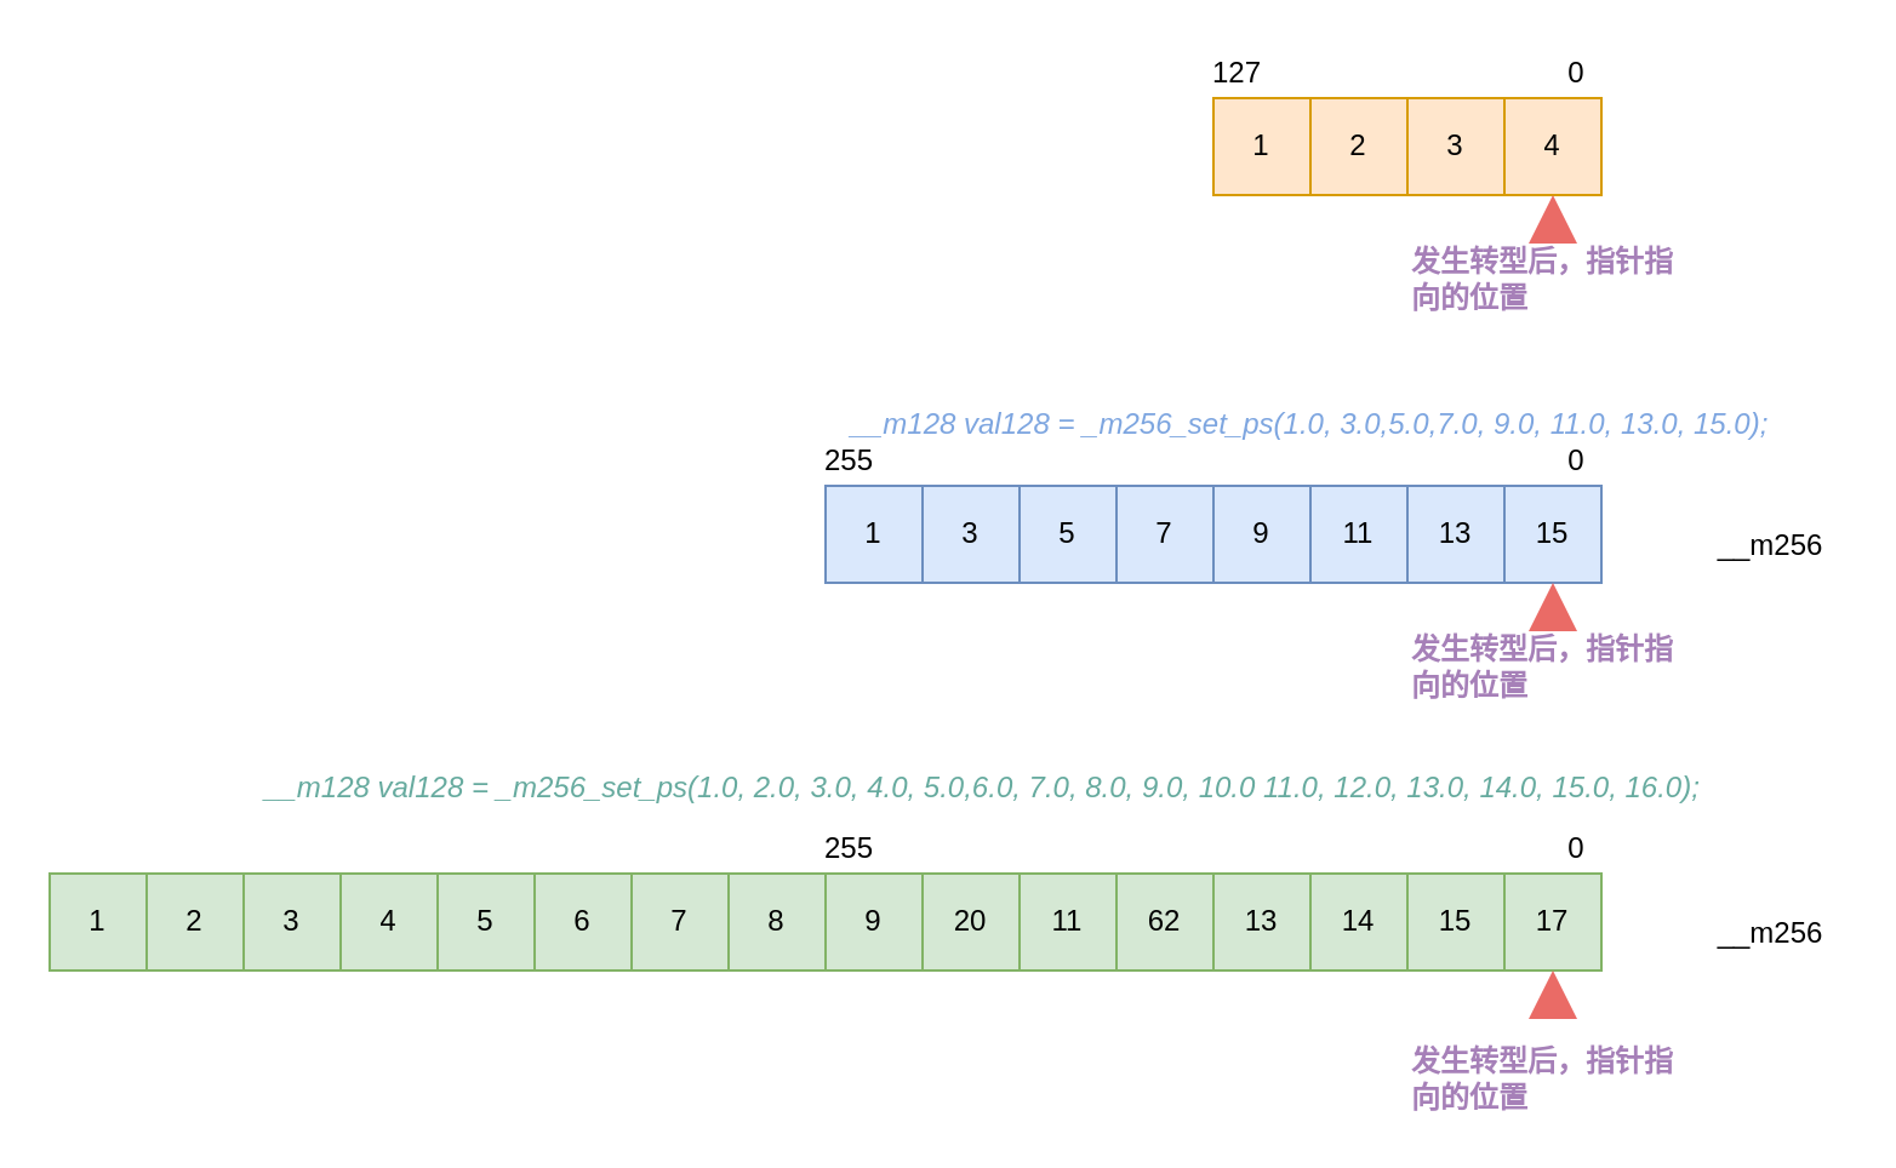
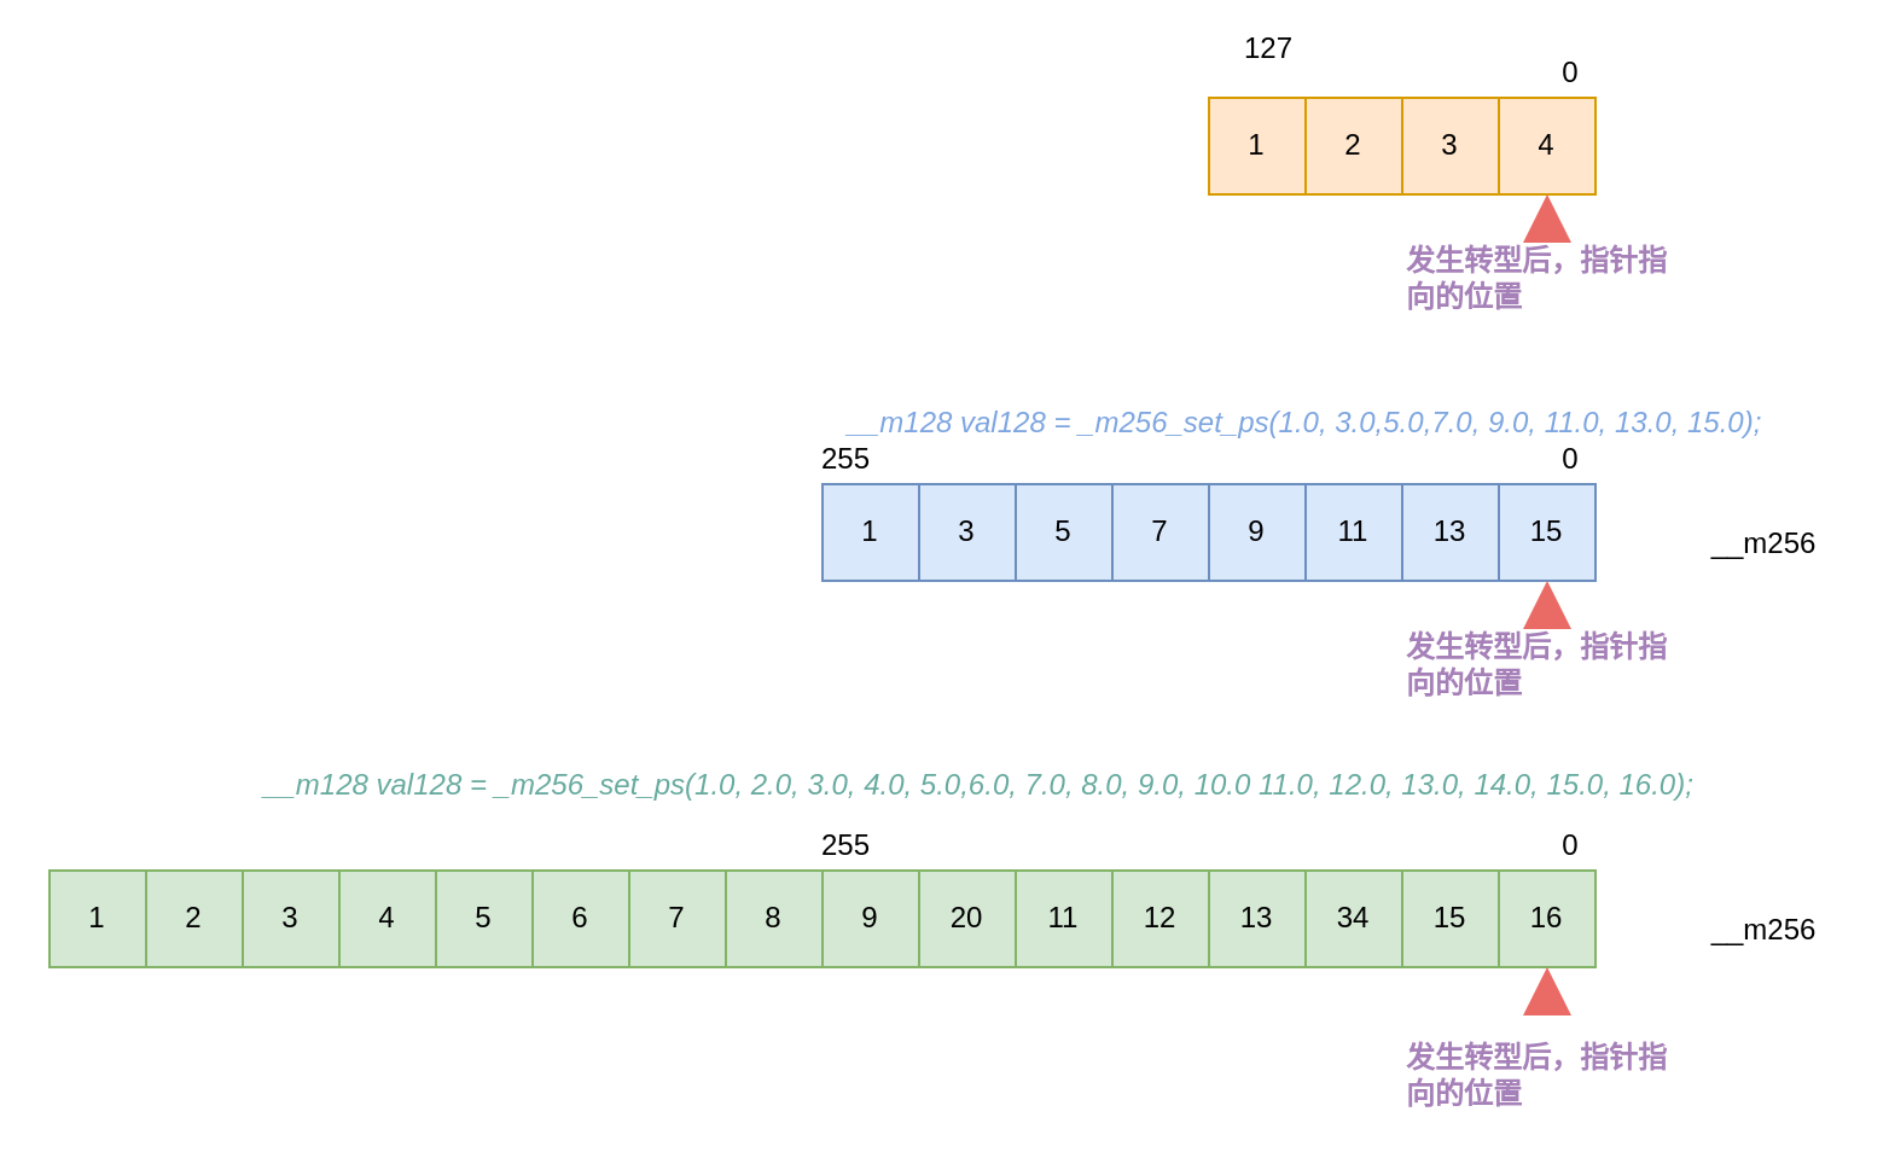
  <mxCell id="0" />
  <mxCell id="1" parent="0" />
  <mxCell id="2" value="" style="shape=table;startSize=0;container=1;collapsible=0;childLayout=tableLayout;fillColor=#ffe6cc;strokeColor=#d79b00;" vertex="1" parent="1"><mxGeometry x="500" y="40" width="160" height="40" as="geometry" /></mxCell>
  <mxCell id="3" value="" style="shape=tableRow;horizontal=0;startSize=0;swimlaneHead=0;swimlaneBody=0;top=0;left=0;bottom=0;right=0;collapsible=0;dropTarget=0;fillColor=none;points=[[0,0.5],[1,0.5]];portConstraint=eastwest;" vertex="1" parent="2"><mxGeometry width="160" height="40" as="geometry" /></mxCell>
  <mxCell id="4" value="1" style="shape=partialRectangle;html=1;whiteSpace=wrap;connectable=0;overflow=hidden;fillColor=none;top=0;left=0;bottom=0;right=0;pointerEvents=1;" vertex="1" parent="3"><mxGeometry width="40" height="40" as="geometry"><mxRectangle width="40" height="40" as="alternateBounds" /></mxGeometry></mxCell>
  <mxCell id="5" value="2" style="shape=partialRectangle;html=1;whiteSpace=wrap;connectable=0;overflow=hidden;fillColor=none;top=0;left=0;bottom=0;right=0;pointerEvents=1;" vertex="1" parent="3"><mxGeometry x="40" width="40" height="40" as="geometry"><mxRectangle width="40" height="40" as="alternateBounds" /></mxGeometry></mxCell>
  <mxCell id="6" value="3" style="shape=partialRectangle;html=1;whiteSpace=wrap;connectable=0;overflow=hidden;fillColor=none;top=0;left=0;bottom=0;right=0;pointerEvents=1;" vertex="1" parent="3"><mxGeometry x="80" width="40" height="40" as="geometry"><mxRectangle width="40" height="40" as="alternateBounds" /></mxGeometry></mxCell>
  <mxCell id="7" value="4" style="shape=partialRectangle;html=1;whiteSpace=wrap;connectable=0;overflow=hidden;fillColor=none;top=0;left=0;bottom=0;right=0;pointerEvents=1;" vertex="1" parent="3"><mxGeometry x="120" width="40" height="40" as="geometry"><mxRectangle width="40" height="40" as="alternateBounds" /></mxGeometry></mxCell>
  <mxCell id="8" value="" style="shape=table;startSize=0;container=1;collapsible=0;childLayout=tableLayout;fillColor=#dae8fc;strokeColor=#6c8ebf;" vertex="1" parent="1"><mxGeometry x="340" y="200" width="320" height="40" as="geometry" /></mxCell>
  <mxCell id="9" value="" style="shape=tableRow;horizontal=0;startSize=0;swimlaneHead=0;swimlaneBody=0;top=0;left=0;bottom=0;right=0;collapsible=0;dropTarget=0;fillColor=none;points=[[0,0.5],[1,0.5]];portConstraint=eastwest;" vertex="1" parent="8"><mxGeometry width="320" height="40" as="geometry" /></mxCell>
  <mxCell id="10" value="1" style="shape=partialRectangle;html=1;whiteSpace=wrap;connectable=0;overflow=hidden;fillColor=none;top=0;left=0;bottom=0;right=0;pointerEvents=1;" vertex="1" parent="9"><mxGeometry width="40" height="40" as="geometry"><mxRectangle width="40" height="40" as="alternateBounds" /></mxGeometry></mxCell>
  <mxCell id="11" value="3" style="shape=partialRectangle;html=1;whiteSpace=wrap;connectable=0;overflow=hidden;fillColor=none;top=0;left=0;bottom=0;right=0;pointerEvents=1;" vertex="1" parent="9"><mxGeometry x="40" width="40" height="40" as="geometry"><mxRectangle width="40" height="40" as="alternateBounds" /></mxGeometry></mxCell>
  <mxCell id="12" value="5" style="shape=partialRectangle;html=1;whiteSpace=wrap;connectable=0;overflow=hidden;fillColor=none;top=0;left=0;bottom=0;right=0;pointerEvents=1;" vertex="1" parent="9"><mxGeometry x="80" width="40" height="40" as="geometry"><mxRectangle width="40" height="40" as="alternateBounds" /></mxGeometry></mxCell>
  <mxCell id="13" value="7" style="shape=partialRectangle;html=1;whiteSpace=wrap;connectable=0;overflow=hidden;fillColor=none;top=0;left=0;bottom=0;right=0;pointerEvents=1;" vertex="1" parent="9"><mxGeometry x="120" width="40" height="40" as="geometry"><mxRectangle width="40" height="40" as="alternateBounds" /></mxGeometry></mxCell>
  <mxCell id="14" value="9" style="shape=partialRectangle;html=1;whiteSpace=wrap;connectable=0;overflow=hidden;fillColor=none;top=0;left=0;bottom=0;right=0;pointerEvents=1;" vertex="1" parent="9"><mxGeometry x="160" width="40" height="40" as="geometry"><mxRectangle width="40" height="40" as="alternateBounds" /></mxGeometry></mxCell>
  <mxCell id="15" value="11" style="shape=partialRectangle;html=1;whiteSpace=wrap;connectable=0;overflow=hidden;fillColor=none;top=0;left=0;bottom=0;right=0;pointerEvents=1;" vertex="1" parent="9"><mxGeometry x="200" width="40" height="40" as="geometry"><mxRectangle width="40" height="40" as="alternateBounds" /></mxGeometry></mxCell>
  <mxCell id="16" value="13" style="shape=partialRectangle;html=1;whiteSpace=wrap;connectable=0;overflow=hidden;fillColor=none;top=0;left=0;bottom=0;right=0;pointerEvents=1;" vertex="1" parent="9"><mxGeometry x="240" width="40" height="40" as="geometry"><mxRectangle width="40" height="40" as="alternateBounds" /></mxGeometry></mxCell>
  <mxCell id="17" value="15" style="shape=partialRectangle;html=1;whiteSpace=wrap;connectable=0;overflow=hidden;fillColor=none;top=0;left=0;bottom=0;right=0;pointerEvents=1;" vertex="1" parent="9"><mxGeometry x="280" width="40" height="40" as="geometry"><mxRectangle width="40" height="40" as="alternateBounds" /></mxGeometry></mxCell>
  <mxCell id="18" value="__m256" style="text;html=1;strokeColor=none;fillColor=none;align=center;verticalAlign=middle;whiteSpace=wrap;rounded=0;" vertex="1" parent="1"><mxGeometry x="700" y="210" width="60" height="30" as="geometry" /></mxCell>
  <mxCell id="19" value="0" style="text;html=1;strokeColor=none;fillColor=none;align=center;verticalAlign=middle;whiteSpace=wrap;rounded=0;" vertex="1" parent="1"><mxGeometry x="640" y="20" width="20" height="20" as="geometry" /></mxCell>
- <mxCell id="20" value="127" style="text;html=1;strokeColor=none;fillColor=none;align=center;verticalAlign=middle;whiteSpace=wrap;rounded=0;" vertex="1" parent="1"><mxGeometry x="500" y="20" width="20" height="20" as="geometry" /></mxCell>
+ <mxCell id="20" value="127" style="text;html=1;strokeColor=none;fillColor=none;align=center;verticalAlign=middle;whiteSpace=wrap;rounded=0;" vertex="1" parent="1"><mxGeometry x="515" y="10" width="20" height="20" as="geometry" /></mxCell>
  <mxCell id="21" value="255" style="text;html=1;strokeColor=none;fillColor=none;align=center;verticalAlign=middle;whiteSpace=wrap;rounded=0;" vertex="1" parent="1"><mxGeometry x="340" y="180" width="20" height="20" as="geometry" /></mxCell>
  <mxCell id="22" value="0" style="text;html=1;strokeColor=none;fillColor=none;align=center;verticalAlign=middle;whiteSpace=wrap;rounded=0;" vertex="1" parent="1"><mxGeometry x="640" y="180" width="20" height="20" as="geometry" /></mxCell>
  <mxCell id="23" value="__m256" style="text;html=1;strokeColor=none;fillColor=none;align=center;verticalAlign=middle;whiteSpace=wrap;rounded=0;" vertex="1" parent="1"><mxGeometry x="700" y="370" width="60" height="30" as="geometry" /></mxCell>
  <mxCell id="24" value="255" style="text;html=1;strokeColor=none;fillColor=none;align=center;verticalAlign=middle;whiteSpace=wrap;rounded=0;" vertex="1" parent="1"><mxGeometry x="340" y="340" width="20" height="20" as="geometry" /></mxCell>
  <mxCell id="25" value="0" style="text;html=1;strokeColor=none;fillColor=none;align=center;verticalAlign=middle;whiteSpace=wrap;rounded=0;" vertex="1" parent="1"><mxGeometry x="640" y="340" width="20" height="20" as="geometry" /></mxCell>
  <mxCell id="26" value="" style="shape=table;startSize=0;container=1;collapsible=0;childLayout=tableLayout;fillColor=#d5e8d4;strokeColor=#82b366;" vertex="1" parent="1"><mxGeometry x="20" y="360" width="640" height="40" as="geometry" /></mxCell>
  <mxCell id="27" value="" style="shape=tableRow;horizontal=0;startSize=0;swimlaneHead=0;swimlaneBody=0;top=0;left=0;bottom=0;right=0;collapsible=0;dropTarget=0;fillColor=none;points=[[0,0.5],[1,0.5]];portConstraint=eastwest;" vertex="1" parent="26"><mxGeometry width="640" height="40" as="geometry" /></mxCell>
  <mxCell id="28" value="1" style="shape=partialRectangle;html=1;whiteSpace=wrap;connectable=0;overflow=hidden;fillColor=none;top=0;left=0;bottom=0;right=0;pointerEvents=1;" vertex="1" parent="27"><mxGeometry width="40" height="40" as="geometry"><mxRectangle width="40" height="40" as="alternateBounds" /></mxGeometry></mxCell>
  <mxCell id="29" value="2" style="shape=partialRectangle;html=1;whiteSpace=wrap;connectable=0;overflow=hidden;fillColor=none;top=0;left=0;bottom=0;right=0;pointerEvents=1;" vertex="1" parent="27"><mxGeometry x="40" width="40" height="40" as="geometry"><mxRectangle width="40" height="40" as="alternateBounds" /></mxGeometry></mxCell>
  <mxCell id="30" value="3" style="shape=partialRectangle;html=1;whiteSpace=wrap;connectable=0;overflow=hidden;fillColor=none;top=0;left=0;bottom=0;right=0;pointerEvents=1;" vertex="1" parent="27"><mxGeometry x="80" width="40" height="40" as="geometry"><mxRectangle width="40" height="40" as="alternateBounds" /></mxGeometry></mxCell>
  <mxCell id="31" value="4" style="shape=partialRectangle;html=1;whiteSpace=wrap;connectable=0;overflow=hidden;fillColor=none;top=0;left=0;bottom=0;right=0;pointerEvents=1;" vertex="1" parent="27"><mxGeometry x="120" width="40" height="40" as="geometry"><mxRectangle width="40" height="40" as="alternateBounds" /></mxGeometry></mxCell>
  <mxCell id="32" value="5" style="shape=partialRectangle;html=1;whiteSpace=wrap;connectable=0;overflow=hidden;fillColor=none;top=0;left=0;bottom=0;right=0;pointerEvents=1;" vertex="1" parent="27"><mxGeometry x="160" width="40" height="40" as="geometry"><mxRectangle width="40" height="40" as="alternateBounds" /></mxGeometry></mxCell>
  <mxCell id="33" value="6" style="shape=partialRectangle;html=1;whiteSpace=wrap;connectable=0;overflow=hidden;fillColor=none;top=0;left=0;bottom=0;right=0;pointerEvents=1;" vertex="1" parent="27"><mxGeometry x="200" width="40" height="40" as="geometry"><mxRectangle width="40" height="40" as="alternateBounds" /></mxGeometry></mxCell>
  <mxCell id="34" value="7" style="shape=partialRectangle;html=1;whiteSpace=wrap;connectable=0;overflow=hidden;fillColor=none;top=0;left=0;bottom=0;right=0;pointerEvents=1;" vertex="1" parent="27"><mxGeometry x="240" width="40" height="40" as="geometry"><mxRectangle width="40" height="40" as="alternateBounds" /></mxGeometry></mxCell>
  <mxCell id="35" value="8" style="shape=partialRectangle;html=1;whiteSpace=wrap;connectable=0;overflow=hidden;fillColor=none;top=0;left=0;bottom=0;right=0;pointerEvents=1;" vertex="1" parent="27"><mxGeometry x="280" width="40" height="40" as="geometry"><mxRectangle width="40" height="40" as="alternateBounds" /></mxGeometry></mxCell>
  <mxCell id="36" value="9" style="shape=partialRectangle;html=1;whiteSpace=wrap;connectable=0;overflow=hidden;fillColor=none;top=0;left=0;bottom=0;right=0;pointerEvents=1;" vertex="1" parent="27"><mxGeometry x="320" width="40" height="40" as="geometry"><mxRectangle width="40" height="40" as="alternateBounds" /></mxGeometry></mxCell>
  <mxCell id="37" value="20" style="shape=partialRectangle;html=1;whiteSpace=wrap;connectable=0;overflow=hidden;fillColor=none;top=0;left=0;bottom=0;right=0;pointerEvents=1;" vertex="1" parent="27"><mxGeometry x="360" width="40" height="40" as="geometry"><mxRectangle width="40" height="40" as="alternateBounds" /></mxGeometry></mxCell>
  <mxCell id="38" value="11" style="shape=partialRectangle;html=1;whiteSpace=wrap;connectable=0;overflow=hidden;fillColor=none;top=0;left=0;bottom=0;right=0;pointerEvents=1;" vertex="1" parent="27"><mxGeometry x="400" width="40" height="40" as="geometry"><mxRectangle width="40" height="40" as="alternateBounds" /></mxGeometry></mxCell>
- <mxCell id="39" value="62" style="shape=partialRectangle;html=1;whiteSpace=wrap;connectable=0;overflow=hidden;fillColor=none;top=0;left=0;bottom=0;right=0;pointerEvents=1;" vertex="1" parent="27"><mxGeometry x="440" width="40" height="40" as="geometry"><mxRectangle width="40" height="40" as="alternateBounds" /></mxGeometry></mxCell>
+ <mxCell id="39" value="12" style="shape=partialRectangle;html=1;whiteSpace=wrap;connectable=0;overflow=hidden;fillColor=none;top=0;left=0;bottom=0;right=0;pointerEvents=1;" vertex="1" parent="27"><mxGeometry x="440" width="40" height="40" as="geometry"><mxRectangle width="40" height="40" as="alternateBounds" /></mxGeometry></mxCell>
  <mxCell id="40" value="13" style="shape=partialRectangle;html=1;whiteSpace=wrap;connectable=0;overflow=hidden;fillColor=none;top=0;left=0;bottom=0;right=0;pointerEvents=1;" vertex="1" parent="27"><mxGeometry x="480" width="40" height="40" as="geometry"><mxRectangle width="40" height="40" as="alternateBounds" /></mxGeometry></mxCell>
- <mxCell id="41" value="14" style="shape=partialRectangle;html=1;whiteSpace=wrap;connectable=0;overflow=hidden;fillColor=none;top=0;left=0;bottom=0;right=0;pointerEvents=1;" vertex="1" parent="27"><mxGeometry x="520" width="40" height="40" as="geometry"><mxRectangle width="40" height="40" as="alternateBounds" /></mxGeometry></mxCell>
+ <mxCell id="41" value="34" style="shape=partialRectangle;html=1;whiteSpace=wrap;connectable=0;overflow=hidden;fillColor=none;top=0;left=0;bottom=0;right=0;pointerEvents=1;" vertex="1" parent="27"><mxGeometry x="520" width="40" height="40" as="geometry"><mxRectangle width="40" height="40" as="alternateBounds" /></mxGeometry></mxCell>
  <mxCell id="42" value="15" style="shape=partialRectangle;html=1;whiteSpace=wrap;connectable=0;overflow=hidden;fillColor=none;top=0;left=0;bottom=0;right=0;pointerEvents=1;" vertex="1" parent="27"><mxGeometry x="560" width="40" height="40" as="geometry"><mxRectangle width="40" height="40" as="alternateBounds" /></mxGeometry></mxCell>
- <mxCell id="43" value="17" style="shape=partialRectangle;html=1;whiteSpace=wrap;connectable=0;overflow=hidden;fillColor=none;top=0;left=0;bottom=0;right=0;pointerEvents=1;" vertex="1" parent="27"><mxGeometry x="600" width="40" height="40" as="geometry"><mxRectangle width="40" height="40" as="alternateBounds" /></mxGeometry></mxCell>
+ <mxCell id="43" value="16" style="shape=partialRectangle;html=1;whiteSpace=wrap;connectable=0;overflow=hidden;fillColor=none;top=0;left=0;bottom=0;right=0;pointerEvents=1;" vertex="1" parent="27"><mxGeometry x="600" width="40" height="40" as="geometry"><mxRectangle width="40" height="40" as="alternateBounds" /></mxGeometry></mxCell>
  <mxCell id="44" value="" style="triangle;whiteSpace=wrap;html=1;rotation=-90;fillColor=#EA6B66;strokeColor=none;" vertex="1" parent="1"><mxGeometry x="630" y="80" width="20" height="20" as="geometry" /></mxCell>
  <mxCell id="45" value="" style="triangle;whiteSpace=wrap;html=1;rotation=-90;fillColor=#EA6B66;strokeColor=none;" vertex="1" parent="1"><mxGeometry x="630" y="240" width="20" height="20" as="geometry" /></mxCell>
  <mxCell id="46" value="" style="triangle;whiteSpace=wrap;html=1;rotation=-90;fillColor=#EA6B66;strokeColor=none;" vertex="1" parent="1"><mxGeometry x="630" y="400" width="20" height="20" as="geometry" /></mxCell>
  <mxCell id="47" value="&lt;font color=&quot;#a680b8&quot;&gt;&lt;b&gt;发生转型后，指针指向的位置&lt;/b&gt;&lt;/font&gt;" style="text;html=1;strokeColor=none;fillColor=none;align=left;verticalAlign=middle;whiteSpace=wrap;rounded=0;" vertex="1" parent="1"><mxGeometry x="580" y="100" width="120" height="30" as="geometry" /></mxCell>
  <mxCell id="48" value="&lt;font color=&quot;#a680b8&quot;&gt;&lt;b&gt;发生转型后，指针指向的位置&lt;/b&gt;&lt;/font&gt;" style="text;html=1;strokeColor=none;fillColor=none;align=left;verticalAlign=middle;whiteSpace=wrap;rounded=0;" vertex="1" parent="1"><mxGeometry x="580" y="260" width="120" height="30" as="geometry" /></mxCell>
  <mxCell id="49" value="&lt;font color=&quot;#a680b8&quot;&gt;&lt;b&gt;发生转型后，指针指向的位置&lt;/b&gt;&lt;/font&gt;" style="text;html=1;strokeColor=none;fillColor=none;align=left;verticalAlign=middle;whiteSpace=wrap;rounded=0;" vertex="1" parent="1"><mxGeometry x="580" y="430" width="120" height="30" as="geometry" /></mxCell>
  <mxCell id="50" value="&lt;font color=&quot;#7ea6e0&quot;&gt;&lt;i&gt;__m128 val128 = _m256_set_ps(1.0, 3.0,5.0,7.0, 9.0, 11.0, 13.0, 15.0);&lt;/i&gt;&lt;/font&gt;" style="text;html=1;strokeColor=none;fillColor=none;align=center;verticalAlign=middle;whiteSpace=wrap;rounded=0;" vertex="1" parent="1"><mxGeometry x="340" y="160" width="400" height="30" as="geometry" /></mxCell>
  <mxCell id="51" value="&lt;i&gt;&lt;font color=&quot;#67ab9f&quot;&gt;__m128 val128 = _m256_set_ps(1.0, 2.0, 3.0, 4.0, 5.0,6.0, 7.0, 8.0, 9.0, 10.0 11.0, 12.0, 13.0, 14.0, 15.0, 16.0);&lt;/font&gt;&lt;/i&gt;" style="text;html=1;strokeColor=none;fillColor=none;align=center;verticalAlign=middle;whiteSpace=wrap;rounded=0;" vertex="1" parent="1"><mxGeometry x="70" y="310" width="670" height="30" as="geometry" /></mxCell>
